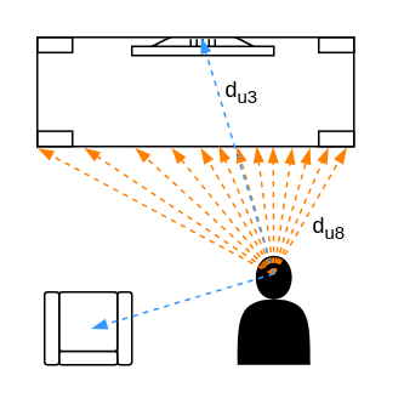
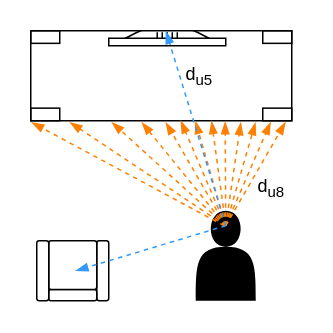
  <mxCell id="0" />
  <mxCell id="1" parent="0" />
  <mxCell id="2" value="" style="shape=actor;whiteSpace=wrap;html=1;fillColor=#000000;strokeColor=none;" vertex="1" parent="1"><mxGeometry x="130" y="140" width="40" height="60" as="geometry" /></mxCell>
  <mxCell id="3" value="" style="verticalLabelPosition=bottom;html=1;verticalAlign=top;align=center;shape=mxgraph.floorplan.table;" vertex="1" parent="1"><mxGeometry x="20" y="20" width="174" height="60" as="geometry" /></mxCell>
  <mxCell id="4" value="" style="verticalLabelPosition=bottom;html=1;verticalAlign=top;align=center;shape=mxgraph.floorplan.flat_tv;" vertex="1" parent="1"><mxGeometry x="72" y="20" width="78" height="10" as="geometry" /></mxCell>
  <mxCell id="5" value="" style="verticalLabelPosition=bottom;html=1;verticalAlign=top;align=center;shape=mxgraph.floorplan.sofa;rotation=-180;" vertex="1" parent="1"><mxGeometry x="24" y="160" width="48" height="40" as="geometry" /></mxCell>
  <mxCell id="6" value="" style="endArrow=blockThin;html=1;rounded=0;fillColor=#ffe6cc;strokeColor=#FF8000;dashed=1;endFill=1;entryX=0.745;entryY=1.008;entryDx=0;entryDy=0;entryPerimeter=0;" edge="1" parent="1" target="3"><mxGeometry width="50" height="50" relative="1" as="geometry"><mxPoint x="150" y="150" as="sourcePoint" /><mxPoint x="150" y="60" as="targetPoint" /></mxGeometry></mxCell>
  <mxCell id="7" value="" style="endArrow=blockThin;html=1;rounded=0;fillColor=#ffe6cc;strokeColor=#FF8000;dashed=1;endFill=1;entryX=0.805;entryY=1.019;entryDx=0;entryDy=0;entryPerimeter=0;" edge="1" parent="1" target="3"><mxGeometry width="50" height="50" relative="1" as="geometry"><mxPoint x="150" y="150" as="sourcePoint" /><mxPoint x="190" y="110" as="targetPoint" /></mxGeometry></mxCell>
  <mxCell id="8" value="" style="endArrow=blockThin;html=1;rounded=0;fillColor=#ffe6cc;strokeColor=#FF8000;dashed=1;endFill=1;entryX=0.861;entryY=1.019;entryDx=0;entryDy=0;entryPerimeter=0;" edge="1" parent="1" target="3"><mxGeometry width="50" height="50" relative="1" as="geometry"><mxPoint x="150" y="150" as="sourcePoint" /><mxPoint x="170" y="90" as="targetPoint" /></mxGeometry></mxCell>
  <mxCell id="9" value="" style="endArrow=blockThin;html=1;rounded=0;entryX=0.919;entryY=1.015;entryDx=0;entryDy=0;entryPerimeter=0;fillColor=#ffe6cc;strokeColor=#FF8000;dashed=1;endFill=1;" edge="1" parent="1" target="3"><mxGeometry width="50" height="50" relative="1" as="geometry"><mxPoint x="150" y="150" as="sourcePoint" /><mxPoint x="179" y="111" as="targetPoint" /></mxGeometry></mxCell>
  <mxCell id="10" value="" style="endArrow=blockThin;html=1;rounded=0;entryX=0.976;entryY=1.016;entryDx=0;entryDy=0;entryPerimeter=0;fillColor=#ffe6cc;strokeColor=#FF8000;dashed=1;endFill=1;" edge="1" parent="1" target="3"><mxGeometry width="50" height="50" relative="1" as="geometry"><mxPoint x="150" y="150" as="sourcePoint" /><mxPoint x="189" y="121" as="targetPoint" /></mxGeometry></mxCell>
  <mxCell id="11" value="" style="endArrow=blockThin;html=1;rounded=0;fillColor=#ffe6cc;strokeColor=#FF8000;dashed=1;endFill=1;entryX=0.693;entryY=1.006;entryDx=0;entryDy=0;entryPerimeter=0;" edge="1" parent="1" target="3"><mxGeometry width="50" height="50" relative="1" as="geometry"><mxPoint x="150" y="150" as="sourcePoint" /><mxPoint x="170" y="66" as="targetPoint" /></mxGeometry></mxCell>
  <mxCell id="12" value="" style="endArrow=blockThin;html=1;rounded=0;fillColor=#ffe6cc;strokeColor=#FF8000;dashed=1;endFill=1;entryX=0.631;entryY=1.006;entryDx=0;entryDy=0;entryPerimeter=0;" edge="1" parent="1" target="3"><mxGeometry width="50" height="50" relative="1" as="geometry"><mxPoint x="150" y="150" as="sourcePoint" /><mxPoint x="180" y="66" as="targetPoint" /></mxGeometry></mxCell>
  <mxCell id="13" value="" style="endArrow=blockThin;html=1;rounded=0;fillColor=#ffe6cc;strokeColor=#FF8000;dashed=1;endFill=1;" edge="1" parent="1"><mxGeometry width="50" height="50" relative="1" as="geometry"><mxPoint x="150" y="150" as="sourcePoint" /><mxPoint x="120" y="80" as="targetPoint" /></mxGeometry></mxCell>
  <mxCell id="14" value="" style="endArrow=blockThin;html=1;rounded=0;fillColor=#ffe6cc;strokeColor=#FF8000;dashed=1;endFill=1;" edge="1" parent="1"><mxGeometry width="50" height="50" relative="1" as="geometry"><mxPoint x="150" y="150" as="sourcePoint" /><mxPoint x="110" y="81" as="targetPoint" /></mxGeometry></mxCell>
  <mxCell id="15" value="" style="endArrow=blockThin;html=1;rounded=0;fillColor=#ffe6cc;strokeColor=#FF8000;dashed=1;endFill=1;" edge="1" parent="1"><mxGeometry width="50" height="50" relative="1" as="geometry"><mxPoint x="150" y="150" as="sourcePoint" /><mxPoint x="94" y="81" as="targetPoint" /></mxGeometry></mxCell>
  <mxCell id="16" value="" style="endArrow=blockThin;html=1;rounded=0;fillColor=#ffe6cc;strokeColor=#FF8000;dashed=1;endFill=1;" edge="1" parent="1"><mxGeometry width="50" height="50" relative="1" as="geometry"><mxPoint x="150" y="150" as="sourcePoint" /><mxPoint x="74" y="81" as="targetPoint" /><Array as="points" /></mxGeometry></mxCell>
  <mxCell id="17" value="" style="endArrow=blockThin;html=1;rounded=0;fillColor=#ffe6cc;strokeColor=#FF8000;dashed=1;endFill=1;" edge="1" parent="1"><mxGeometry width="50" height="50" relative="1" as="geometry"><mxPoint x="150" y="150" as="sourcePoint" /><mxPoint x="46" y="81" as="targetPoint" /><Array as="points" /></mxGeometry></mxCell>
  <mxCell id="18" value="" style="endArrow=blockThin;html=1;rounded=0;fillColor=#ffe6cc;strokeColor=#FF8000;dashed=1;endFill=1;entryX=0.003;entryY=1.018;entryDx=0;entryDy=0;entryPerimeter=0;" edge="1" parent="1" target="3"><mxGeometry width="50" height="50" relative="1" as="geometry"><mxPoint x="149" y="150" as="sourcePoint" /><mxPoint x="53" y="90" as="targetPoint" /><Array as="points" /></mxGeometry></mxCell>
  <mxCell id="19" value="" style="endArrow=blockThin;html=1;rounded=0;fillColor=#0050ef;strokeColor=#3399FF;dashed=1;endFill=1;" edge="1" parent="1"><mxGeometry width="50" height="50" relative="1" as="geometry"><mxPoint x="150" y="150" as="sourcePoint" /><mxPoint x="50" y="180" as="targetPoint" /><Array as="points" /></mxGeometry></mxCell>
  <mxCell id="20" value="" style="endArrow=blockThin;html=1;rounded=0;fillColor=#0050ef;strokeColor=#3399FF;dashed=1;endFill=1;entryX=0.489;entryY=0.032;entryDx=0;entryDy=0;entryPerimeter=0;" edge="1" parent="1" target="4"><mxGeometry width="50" height="50" relative="1" as="geometry"><mxPoint x="150" y="150" as="sourcePoint" /><mxPoint x="60" y="190" as="targetPoint" /><Array as="points" /></mxGeometry></mxCell>
  <mxCell id="21" value="d&lt;sub&gt;u8&lt;/sub&gt;" style="text;html=1;align=center;verticalAlign=middle;resizable=0;points=[];autosize=1;strokeColor=none;fillColor=none;" vertex="1" parent="1"><mxGeometry x="160" y="110" width="40" height="30" as="geometry" /></mxCell>
- <mxCell id="22" value="d&lt;sub&gt;u3&lt;/sub&gt;" style="text;html=1;align=center;verticalAlign=middle;resizable=0;points=[];autosize=1;strokeColor=none;fillColor=none;" vertex="1" parent="1"><mxGeometry x="112" y="35" width="40" height="30" as="geometry" /></mxCell>
+ <mxCell id="22" value="d&lt;sub&gt;u5&lt;/sub&gt;" style="text;html=1;align=center;verticalAlign=middle;resizable=0;points=[];autosize=1;strokeColor=none;fillColor=none;" vertex="1" parent="1"><mxGeometry x="112" y="35" width="40" height="30" as="geometry" /></mxCell>
